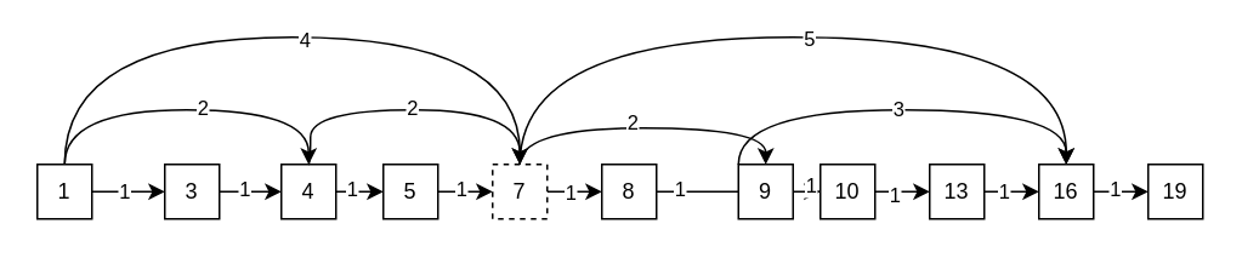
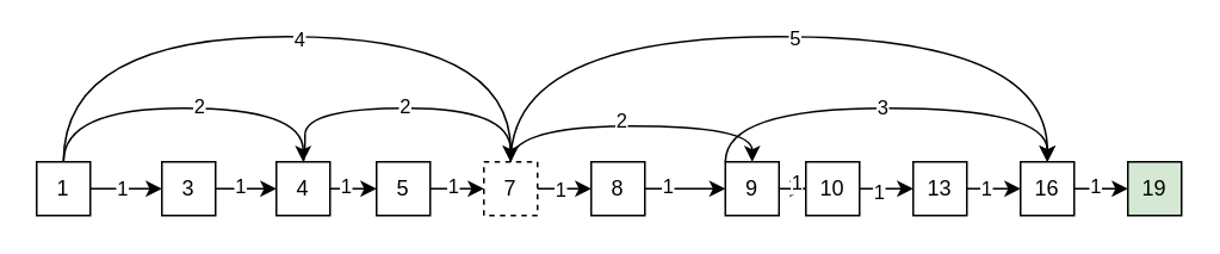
  <mxCell id="0" />
  <mxCell id="1" parent="0" />
  <mxCell id="2" style="edgeStyle=orthogonalEdgeStyle;rounded=0;orthogonalLoop=1;jettySize=auto;html=1;entryX=0;entryY=0.5;entryDx=0;entryDy=0;" edge="1" parent="1" source="6" target="9"><mxGeometry relative="1" as="geometry" /></mxCell>
  <mxCell id="3" value="1" style="edgeLabel;html=1;align=center;verticalAlign=middle;resizable=0;points=[];" vertex="1" connectable="0" parent="2"><mxGeometry x="-0.16" y="1" relative="1" as="geometry"><mxPoint as="offset" /></mxGeometry></mxCell>
  <mxCell id="4" style="edgeStyle=orthogonalEdgeStyle;rounded=0;orthogonalLoop=1;jettySize=auto;html=1;entryX=0.5;entryY=0;entryDx=0;entryDy=0;curved=1;" edge="1" parent="1" source="6" target="20"><mxGeometry relative="1" as="geometry"><Array as="points"><mxPoint x="35" y="20" /><mxPoint x="285" y="20" /></Array></mxGeometry></mxCell>
  <mxCell id="5" value="4" style="edgeLabel;html=1;align=center;verticalAlign=middle;resizable=0;points=[];" vertex="1" connectable="0" parent="4"><mxGeometry x="0.03" y="-1" relative="1" as="geometry"><mxPoint as="offset" /></mxGeometry></mxCell>
  <mxCell id="6" value="1" style="rounded=0;whiteSpace=wrap;html=1;" vertex="1" parent="1"><mxGeometry x="20" y="90" width="30" height="30" as="geometry" /></mxCell>
  <mxCell id="7" style="edgeStyle=orthogonalEdgeStyle;rounded=0;orthogonalLoop=1;jettySize=auto;html=1;exitX=1;exitY=0.5;exitDx=0;exitDy=0;entryX=0;entryY=0.5;entryDx=0;entryDy=0;" edge="1" parent="1" source="9" target="12"><mxGeometry relative="1" as="geometry" /></mxCell>
  <mxCell id="8" value="1" style="edgeLabel;html=1;align=center;verticalAlign=middle;resizable=0;points=[];" vertex="1" connectable="0" parent="7"><mxGeometry x="-0.247" y="-2" relative="1" as="geometry"><mxPoint y="-4" as="offset" /></mxGeometry></mxCell>
  <mxCell id="9" value="3" style="rounded=0;whiteSpace=wrap;html=1;" vertex="1" parent="1"><mxGeometry x="90" y="90" width="30" height="30" as="geometry" /></mxCell>
  <mxCell id="10" style="edgeStyle=orthogonalEdgeStyle;rounded=0;orthogonalLoop=1;jettySize=auto;html=1;exitX=1;exitY=0.5;exitDx=0;exitDy=0;entryX=0;entryY=0.5;entryDx=0;entryDy=0;" edge="1" parent="1" source="12" target="15"><mxGeometry relative="1" as="geometry" /></mxCell>
  <mxCell id="11" value="1" style="edgeLabel;html=1;align=center;verticalAlign=middle;resizable=0;points=[];" vertex="1" connectable="0" parent="10"><mxGeometry x="-0.4" y="2" relative="1" as="geometry"><mxPoint as="offset" /></mxGeometry></mxCell>
  <mxCell id="12" value="4" style="rounded=0;whiteSpace=wrap;html=1;" vertex="1" parent="1"><mxGeometry x="154" y="90" width="30" height="30" as="geometry" /></mxCell>
  <mxCell id="13" style="edgeStyle=orthogonalEdgeStyle;rounded=0;orthogonalLoop=1;jettySize=auto;html=1;exitX=1;exitY=0.5;exitDx=0;exitDy=0;entryX=0;entryY=0.5;entryDx=0;entryDy=0;" edge="1" parent="1" source="15" target="20"><mxGeometry relative="1" as="geometry" /></mxCell>
  <mxCell id="14" value="1" style="edgeLabel;html=1;align=center;verticalAlign=middle;resizable=0;points=[];" vertex="1" connectable="0" parent="13"><mxGeometry x="-0.213" y="2" relative="1" as="geometry"><mxPoint as="offset" /></mxGeometry></mxCell>
  <mxCell id="15" value="5" style="rounded=0;whiteSpace=wrap;html=1;" vertex="1" parent="1"><mxGeometry x="210" y="90" width="30" height="30" as="geometry" /></mxCell>
  <mxCell id="16" style="edgeStyle=orthogonalEdgeStyle;rounded=0;orthogonalLoop=1;jettySize=auto;html=1;entryX=0;entryY=0.5;entryDx=0;entryDy=0;" edge="1" parent="1" source="20" target="23"><mxGeometry relative="1" as="geometry" /></mxCell>
  <mxCell id="17" value="1" style="edgeLabel;html=1;align=center;verticalAlign=middle;resizable=0;points=[];" vertex="1" connectable="0" parent="16"><mxGeometry x="0.272" relative="1" as="geometry"><mxPoint as="offset" /></mxGeometry></mxCell>
  <mxCell id="18" style="edgeStyle=orthogonalEdgeStyle;rounded=0;orthogonalLoop=1;jettySize=auto;html=1;exitX=0.5;exitY=0;exitDx=0;exitDy=0;entryX=0.5;entryY=0;entryDx=0;entryDy=0;curved=1;" edge="1" parent="1" source="20" target="28"><mxGeometry relative="1" as="geometry" /></mxCell>
  <mxCell id="19" value="2" style="edgeLabel;html=1;align=center;verticalAlign=middle;resizable=0;points=[];" vertex="1" connectable="0" parent="18"><mxGeometry x="-0.077" y="4" relative="1" as="geometry"><mxPoint as="offset" /></mxGeometry></mxCell>
  <mxCell id="20" value="7" style="rounded=0;whiteSpace=wrap;html=1;dashed=1;" vertex="1" parent="1"><mxGeometry x="270" y="90" width="30" height="30" as="geometry" /></mxCell>
- <mxCell id="21" style="edgeStyle=orthogonalEdgeStyle;rounded=0;orthogonalLoop=1;jettySize=auto;html=1;exitX=1;exitY=0.5;exitDx=0;exitDy=0;entryX=0;entryY=0.5;entryDx=0;entryDy=0;endArrow=none;" edge="1" parent="1" source="23" target="28"><mxGeometry relative="1" as="geometry" /></mxCell>
+ <mxCell id="21" style="edgeStyle=orthogonalEdgeStyle;rounded=0;orthogonalLoop=1;jettySize=auto;html=1;exitX=1;exitY=0.5;exitDx=0;exitDy=0;entryX=0;entryY=0.5;entryDx=0;entryDy=0;" edge="1" parent="1" source="23" target="28"><mxGeometry relative="1" as="geometry" /></mxCell>
  <mxCell id="22" value="1" style="edgeLabel;html=1;align=center;verticalAlign=middle;resizable=0;points=[];" vertex="1" connectable="0" parent="21"><mxGeometry x="-0.48" y="2" relative="1" as="geometry"><mxPoint as="offset" /></mxGeometry></mxCell>
  <mxCell id="23" value="8" style="rounded=0;whiteSpace=wrap;html=1;" vertex="1" parent="1"><mxGeometry x="330" y="90" width="30" height="30" as="geometry" /></mxCell>
  <mxCell id="24" style="edgeStyle=orthogonalEdgeStyle;rounded=0;orthogonalLoop=1;jettySize=auto;html=1;entryX=0;entryY=0.5;entryDx=0;entryDy=0;" edge="1" parent="1" source="28" target="31"><mxGeometry relative="1" as="geometry" /></mxCell>
  <mxCell id="25" value="1" style="edgeLabel;html=1;align=center;verticalAlign=middle;resizable=0;points=[];" vertex="1" connectable="0" parent="24"><mxGeometry x="-0.728" y="4" relative="1" as="geometry"><mxPoint as="offset" /></mxGeometry></mxCell>
  <mxCell id="26" style="edgeStyle=orthogonalEdgeStyle;rounded=0;orthogonalLoop=1;jettySize=auto;html=1;entryX=0.5;entryY=0;entryDx=0;entryDy=0;curved=1;" edge="1" parent="1" source="28" target="37"><mxGeometry relative="1" as="geometry"><Array as="points"><mxPoint x="405" y="60" /><mxPoint x="585" y="60" /></Array></mxGeometry></mxCell>
  <mxCell id="27" value="3" style="edgeLabel;html=1;align=center;verticalAlign=middle;resizable=0;points=[];" vertex="1" connectable="0" parent="26"><mxGeometry x="-0.027" y="1" relative="1" as="geometry"><mxPoint as="offset" /></mxGeometry></mxCell>
  <mxCell id="28" value="9" style="rounded=0;whiteSpace=wrap;html=1;" vertex="1" parent="1"><mxGeometry x="405" y="90" width="30" height="30" as="geometry" /></mxCell>
  <mxCell id="29" style="edgeStyle=orthogonalEdgeStyle;rounded=0;orthogonalLoop=1;jettySize=auto;html=1;exitX=1;exitY=0.5;exitDx=0;exitDy=0;entryX=0;entryY=0.5;entryDx=0;entryDy=0;" edge="1" parent="1" source="31" target="34"><mxGeometry relative="1" as="geometry" /></mxCell>
  <mxCell id="30" value="1" style="edgeLabel;html=1;align=center;verticalAlign=middle;resizable=0;points=[];" vertex="1" connectable="0" parent="29"><mxGeometry x="-0.347" y="-1" relative="1" as="geometry"><mxPoint as="offset" /></mxGeometry></mxCell>
  <mxCell id="31" value="10" style="rounded=0;whiteSpace=wrap;html=1;" vertex="1" parent="1"><mxGeometry x="450" y="90" width="30" height="30" as="geometry" /></mxCell>
  <mxCell id="32" style="edgeStyle=orthogonalEdgeStyle;rounded=0;orthogonalLoop=1;jettySize=auto;html=1;exitX=1;exitY=0.5;exitDx=0;exitDy=0;entryX=0;entryY=0.5;entryDx=0;entryDy=0;" edge="1" parent="1" source="34" target="37"><mxGeometry relative="1" as="geometry" /></mxCell>
  <mxCell id="33" value="1" style="edgeLabel;html=1;align=center;verticalAlign=middle;resizable=0;points=[];" vertex="1" connectable="0" parent="32"><mxGeometry x="-0.08" y="-1" relative="1" as="geometry"><mxPoint x="-4" y="-2" as="offset" /></mxGeometry></mxCell>
  <mxCell id="34" value="13" style="rounded=0;whiteSpace=wrap;html=1;" vertex="1" parent="1"><mxGeometry x="510" y="90" width="30" height="30" as="geometry" /></mxCell>
  <mxCell id="35" style="edgeStyle=orthogonalEdgeStyle;rounded=0;orthogonalLoop=1;jettySize=auto;html=1;entryX=0;entryY=0.5;entryDx=0;entryDy=0;" edge="1" parent="1" source="37" target="44"><mxGeometry relative="1" as="geometry" /></mxCell>
  <mxCell id="36" value="1" style="edgeLabel;html=1;align=center;verticalAlign=middle;resizable=0;points=[];" vertex="1" connectable="0" parent="35"><mxGeometry x="0.232" y="2" relative="1" as="geometry"><mxPoint as="offset" /></mxGeometry></mxCell>
  <mxCell id="37" value="16" style="rounded=0;whiteSpace=wrap;html=1;" vertex="1" parent="1"><mxGeometry x="570" y="90" width="30" height="30" as="geometry" /></mxCell>
  <mxCell id="38" style="edgeStyle=orthogonalEdgeStyle;rounded=0;orthogonalLoop=1;jettySize=auto;html=1;entryX=0.5;entryY=0;entryDx=0;entryDy=0;curved=1;exitX=0.5;exitY=0;exitDx=0;exitDy=0;" edge="1" parent="1" source="20" target="37"><mxGeometry relative="1" as="geometry"><mxPoint x="320" y="50" as="sourcePoint" /><mxPoint x="570" y="50" as="targetPoint" /><Array as="points"><mxPoint x="285" y="20" /><mxPoint x="585" y="20" /></Array></mxGeometry></mxCell>
  <mxCell id="39" value="5" style="edgeLabel;html=1;align=center;verticalAlign=middle;resizable=0;points=[];" vertex="1" connectable="0" parent="38"><mxGeometry x="0.035" relative="1" as="geometry"><mxPoint as="offset" /></mxGeometry></mxCell>
  <mxCell id="40" style="edgeStyle=orthogonalEdgeStyle;rounded=0;orthogonalLoop=1;jettySize=auto;html=1;entryX=0.5;entryY=0;entryDx=0;entryDy=0;curved=1;exitX=0.5;exitY=0;exitDx=0;exitDy=0;" edge="1" parent="1" source="6" target="12"><mxGeometry relative="1" as="geometry"><mxPoint x="45" y="100" as="sourcePoint" /><mxPoint x="295" y="100" as="targetPoint" /><Array as="points"><mxPoint x="35" y="60" /><mxPoint x="169" y="60" /></Array></mxGeometry></mxCell>
  <mxCell id="41" value="2" style="edgeLabel;html=1;align=center;verticalAlign=middle;resizable=0;points=[];" vertex="1" connectable="0" parent="40"><mxGeometry x="0.08" y="2" relative="1" as="geometry"><mxPoint as="offset" /></mxGeometry></mxCell>
  <mxCell id="42" style="edgeStyle=orthogonalEdgeStyle;rounded=0;orthogonalLoop=1;jettySize=auto;html=1;entryX=0.5;entryY=0;entryDx=0;entryDy=0;curved=1;exitX=0.5;exitY=0;exitDx=0;exitDy=0;" edge="1" parent="1" source="12" target="20"><mxGeometry relative="1" as="geometry"><mxPoint x="170" y="90" as="sourcePoint" /><mxPoint x="304" y="90" as="targetPoint" /><Array as="points"><mxPoint x="170" y="90" /><mxPoint x="170" y="60" /><mxPoint x="285" y="60" /></Array></mxGeometry></mxCell>
  <mxCell id="43" value="2" style="edgeLabel;html=1;align=center;verticalAlign=middle;resizable=0;points=[];" vertex="1" connectable="0" parent="42"><mxGeometry x="-0.025" y="2" relative="1" as="geometry"><mxPoint as="offset" /></mxGeometry></mxCell>
- <mxCell id="44" value="19" style="rounded=0;whiteSpace=wrap;html=1;" vertex="1" parent="1"><mxGeometry x="630" y="90" width="30" height="30" as="geometry" /></mxCell>
+ <mxCell id="44" value="19" style="rounded=0;whiteSpace=wrap;html=1;fillColor=#d5e8d4;" vertex="1" parent="1"><mxGeometry x="630" y="90" width="30" height="30" as="geometry" /></mxCell>
